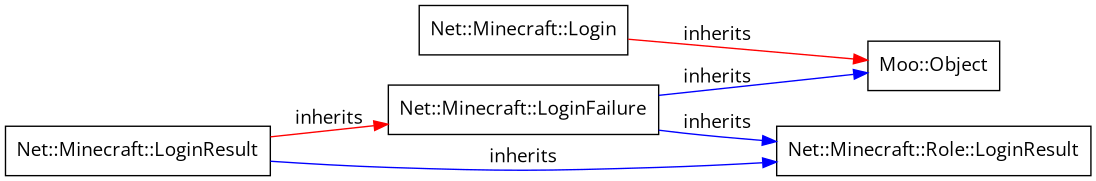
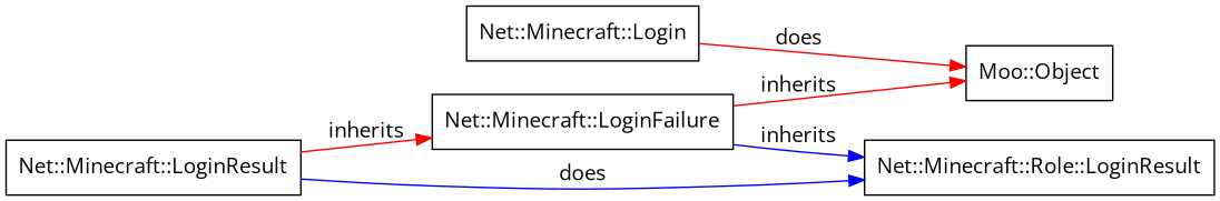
  digraph {
    fontname="Open Sans"
    rankdir=LR
    node [fontname="Open Sans" shape=box]
    edge [color=red dir=forward fontname="Open Sans"]
    n1 [label="Net::Minecraft::Login"]
    n2 [label="Moo::Object"]
    n3 [label="Net::Minecraft::LoginFailure"]
    n4 [label="Net::Minecraft::Role::LoginResult"]
    n5 [label="Net::Minecraft::LoginResult"]
-   n1 -> n2 [label=inherits]
-   n3 -> n2 [color=blue label=inherits]
+   n1 -> n2 [label=does]
+   n3 -> n2 [label=inherits]
    n3 -> n4 [color=blue label=inherits]
    n5 -> n3 [label=inherits]
-   n5 -> n4 [color=blue label=inherits]
+   n5 -> n4 [color=blue label=does]
  }
